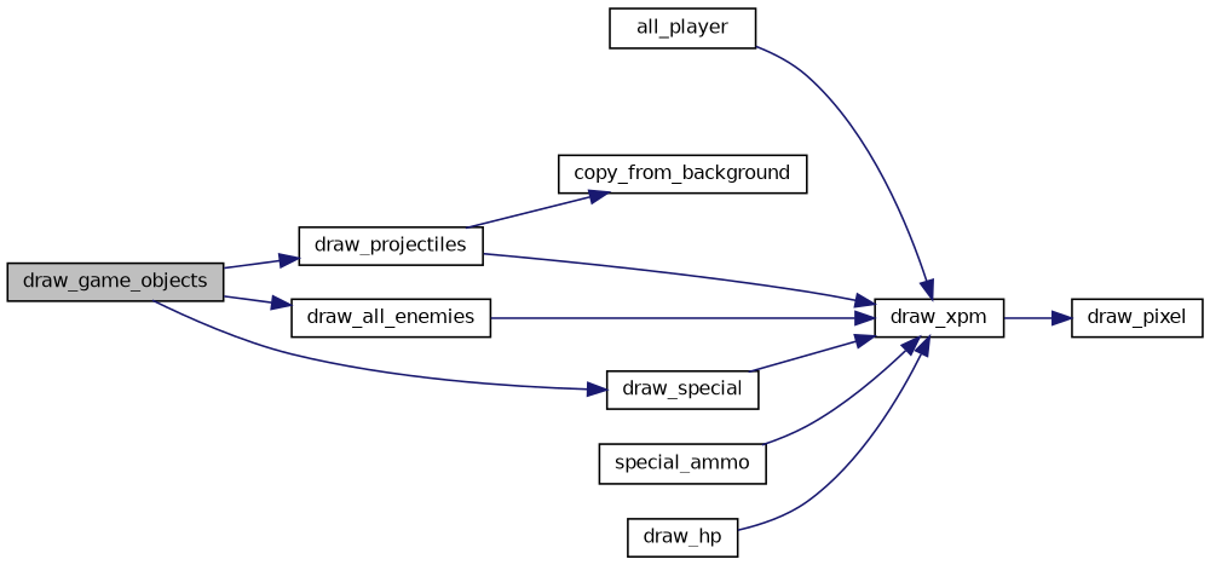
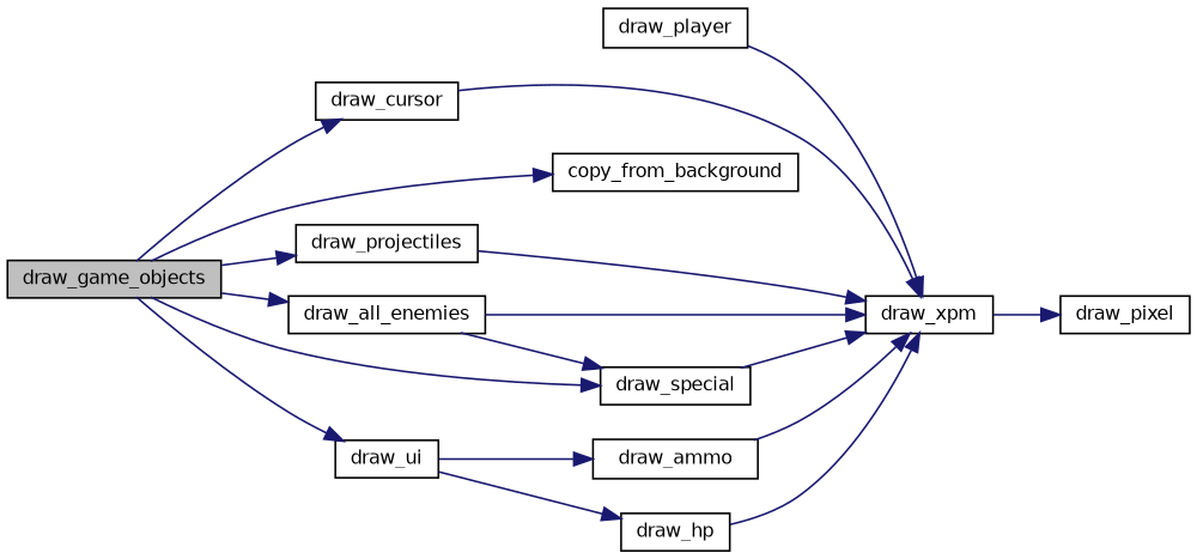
  digraph {
    rankdir=LR
    node [color=black fillcolor=white fontname=Helvetica fontsize=10 shape=record style=filled]
    edge [color=midnightblue fontname=Helvetica fontsize=10 labelfontname=Helvetica labelfontsize=10 style=solid]
    n1 [fillcolor=grey75 fontcolor=black height=0.2 label=draw_game_objects width=0.4]
    n2 [height=0.2 label=copy_from_background width=0.4]
    n3 [height=0.2 label=draw_all_enemies width=0.4]
+   n4 [height=0.2 label=draw_cursor width=0.4]
    n5 [height=0.2 label=draw_projectiles width=0.4]
+   n6 [height=0.2 label=draw_ui width=0.4]
    n7 [height=0.2 label=draw_special width=0.4]
    n8 [height=0.2 label=draw_xpm width=0.4]
-   n9 [height=0.2 label=all_player width=0.4]
-   n10 [height=0.2 label=special_ammo width=0.4]
+   n9 [height=0.2 label=draw_player width=0.4]
+   n10 [height=0.2 label=draw_ammo width=0.4]
    n11 [height=0.2 label=draw_hp width=0.4]
    n12 [height=0.2 label=draw_pixel width=0.4]
-   n5 -> n2
+   n1 -> n2
    n1 -> n3
+   n1 -> n4
    n1 -> n5
+   n1 -> n6
    n1 -> n7
+   n3 -> n7
    n3 -> n8
+   n4 -> n8
    n5 -> n8
+   n6 -> n10
+   n6 -> n11
    n7 -> n8
    n8 -> n12
    n9 -> n8
    n10 -> n8
    n11 -> n8
  }
